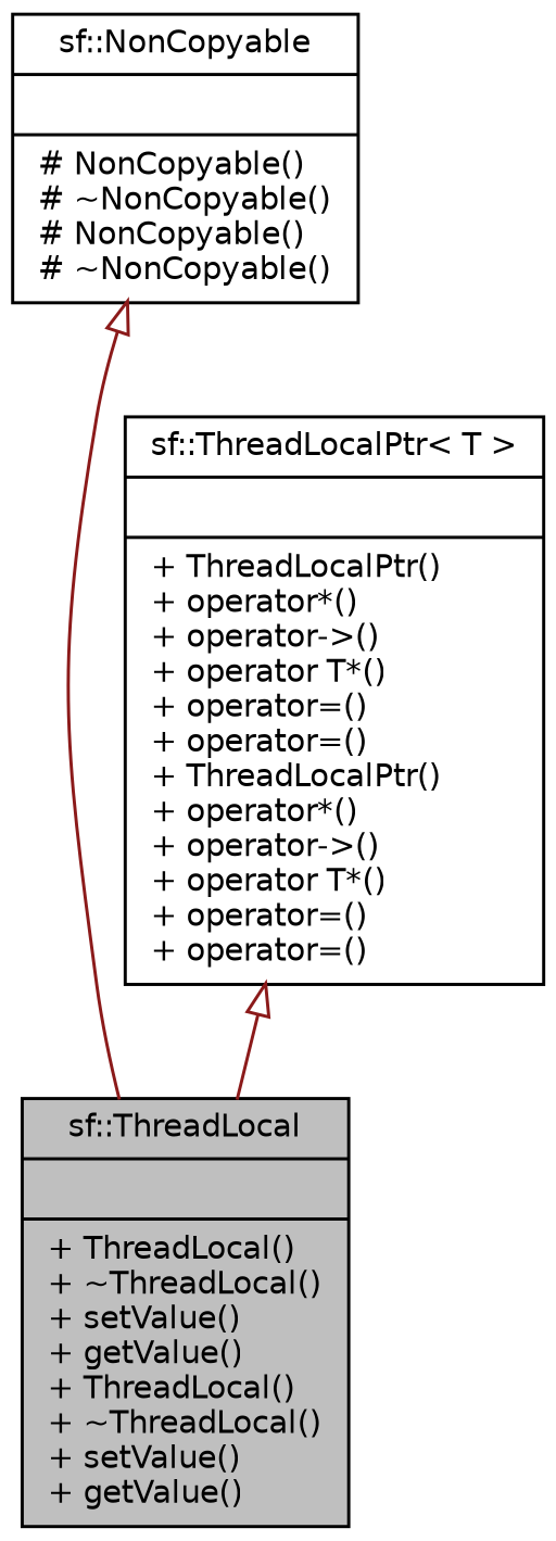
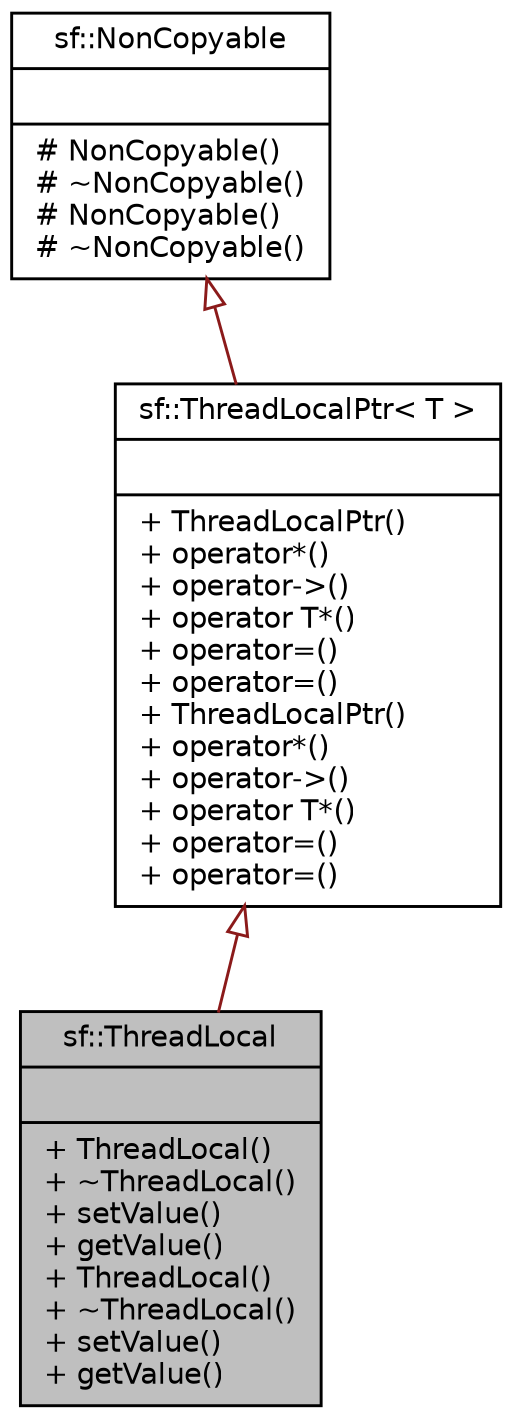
  digraph {
    node [color=black fillcolor=white fontname=Helvetica fontsize=10 shape=record style=filled]
    edge [arrowtail=onormal color=firebrick4 dir=back fontname=Helvetica fontsize=10 labelfontname=Helvetica labelfontsize=10 style=solid]
    n1 [fillcolor=grey75 fontcolor=black height=0.2 label="{sf::ThreadLocal\n||+ ThreadLocal()\l+ ~ThreadLocal()\l+ setValue()\l+ getValue()\l+ ThreadLocal()\l+ ~ThreadLocal()\l+ setValue()\l+ getValue()\l}" width=0.4]
    n2 [height=0.2 label="{sf::ThreadLocalPtr\< T \>\n||+ ThreadLocalPtr()\l+ operator*()\l+ operator-\>()\l+ operator T*()\l+ operator=()\l+ operator=()\l+ ThreadLocalPtr()\l+ operator*()\l+ operator-\>()\l+ operator T*()\l+ operator=()\l+ operator=()\l}" width=0.4]
    n3 [height=0.2 label="{sf::NonCopyable\n||# NonCopyable()\l# ~NonCopyable()\l# NonCopyable()\l# ~NonCopyable()\l}" width=0.4]
    n2 -> n1
-   n3 -> n1
+   n3 -> n2
  }
